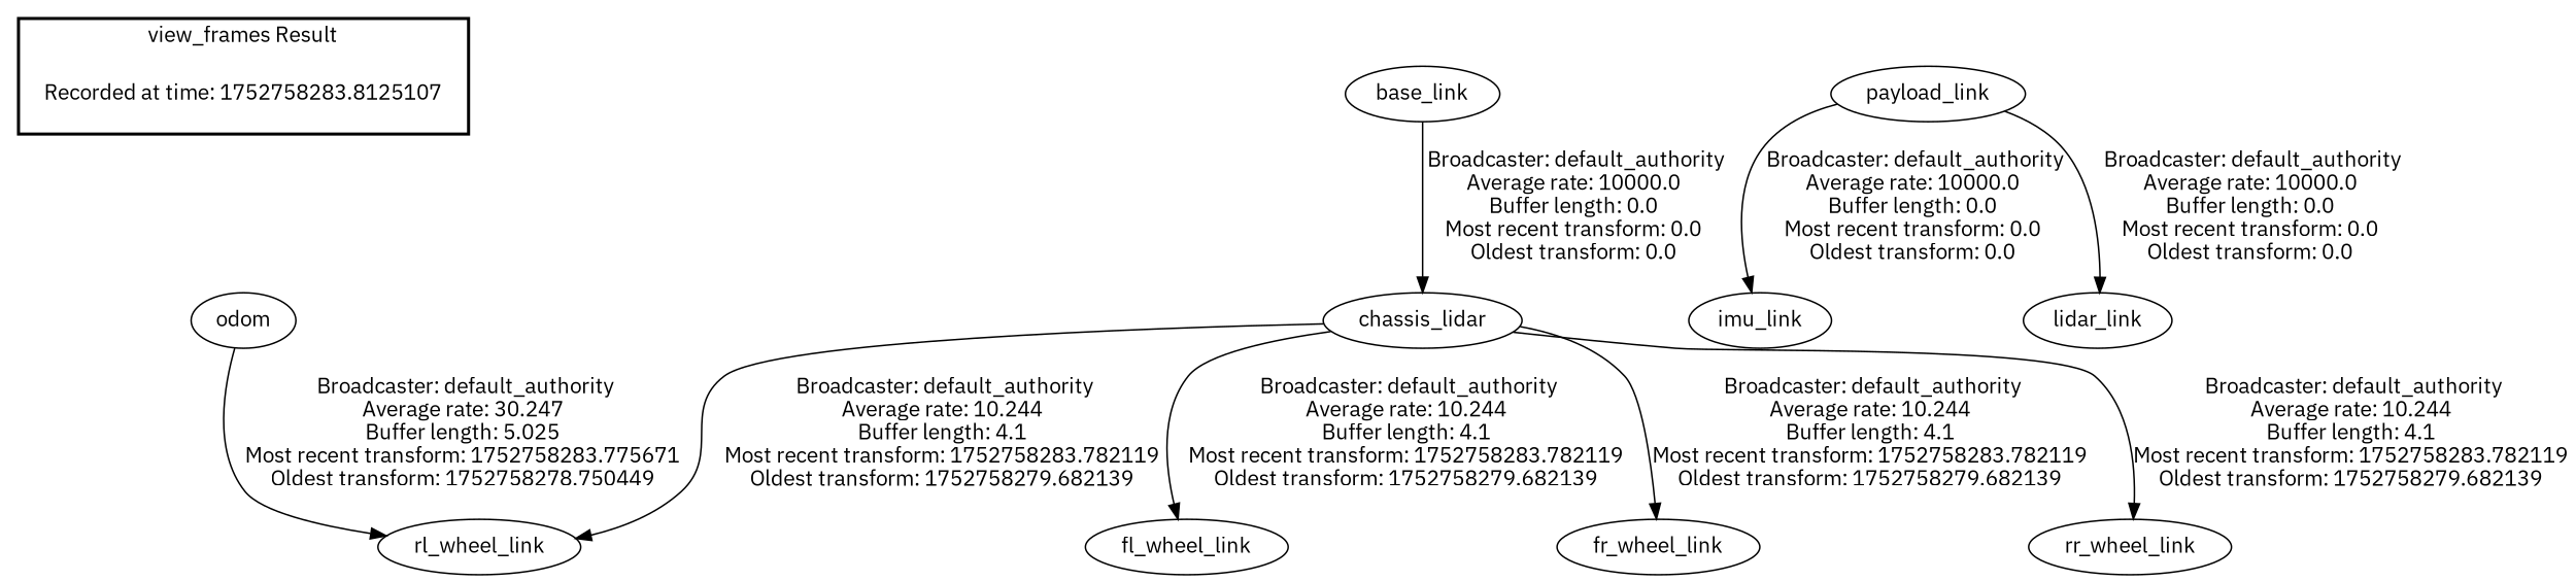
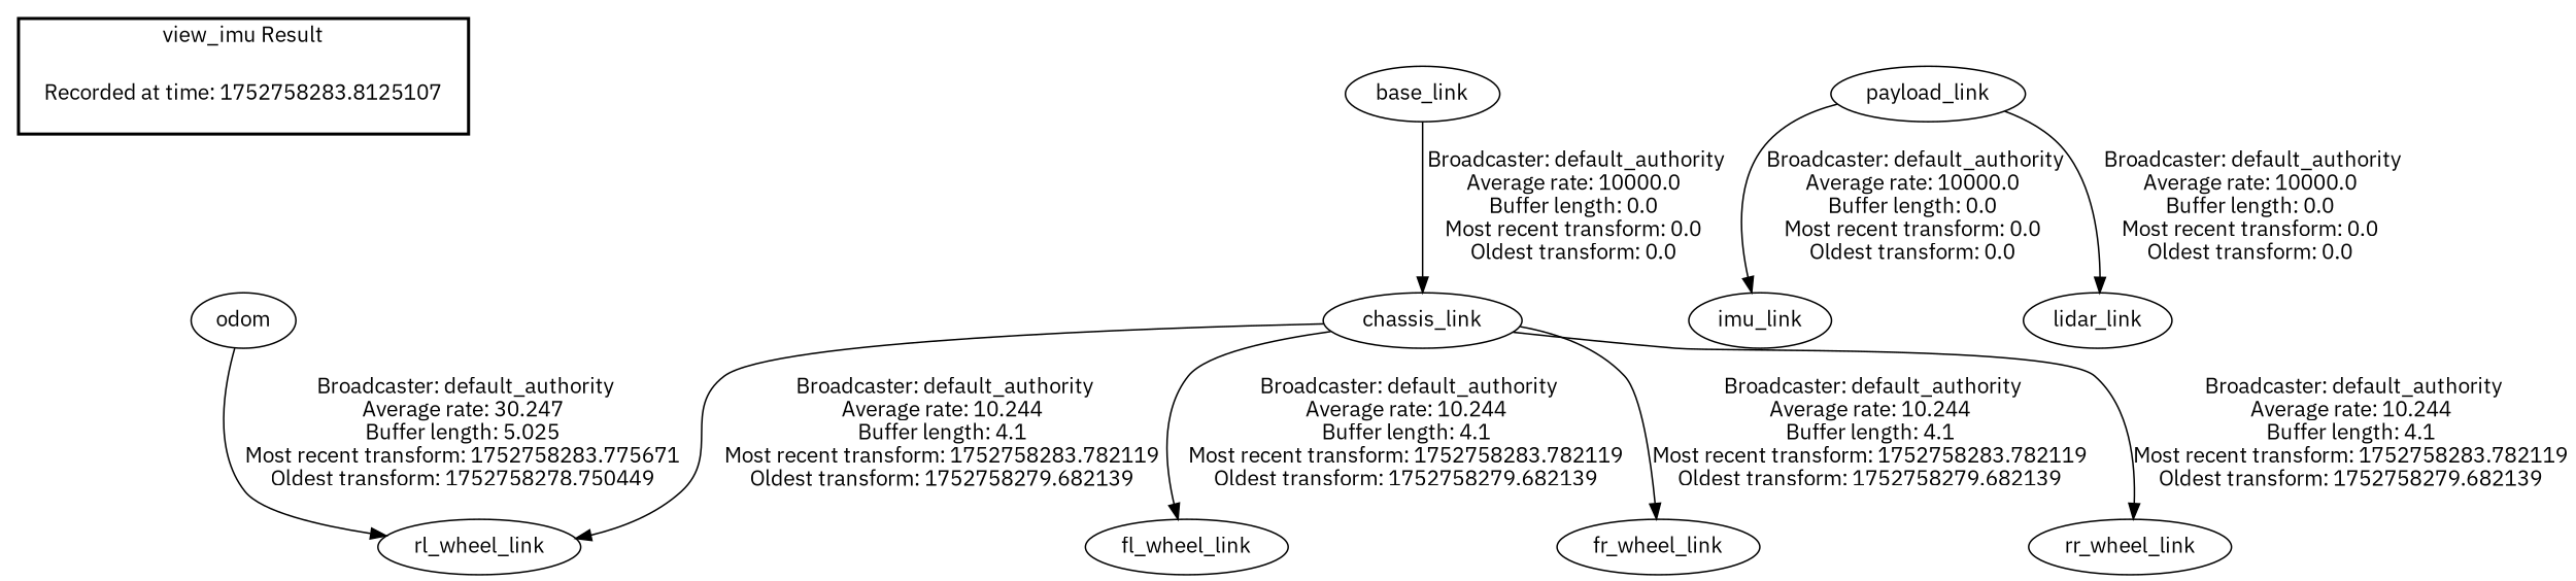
  digraph {
    fontname="IBM Plex Sans"
    node [fontname="IBM Plex Sans"]
    edge [fontname="IBM Plex Sans"]
    "Recorded at time: 1752758283.8125107" [shape=plaintext]
    odom
    rl_wheel_link
    base_link
-   chassis_link [label=chassis_lidar]
+   chassis_link
    fl_wheel_link
    fr_wheel_link
    rr_wheel_link
    payload_link
    imu_link
    lidar_link
    subgraph cluster_1 {
      color=black
-     label="view_frames Result"
+     label="view_imu Result"
      style=bold
      "Recorded at time: 1752758283.8125107"
    }
    "Recorded at time: 1752758283.8125107" -> odom [style=invis]
    odom -> rl_wheel_link [label=" Broadcaster: default_authority\nAverage rate: 30.247\nBuffer length: 5.025\nMost recent transform: 1752758283.775671\nOldest transform: 1752758278.750449\n"]
    base_link -> chassis_link [label=" Broadcaster: default_authority\nAverage rate: 10000.0\nBuffer length: 0.0\nMost recent transform: 0.0\nOldest transform: 0.0\n"]
    chassis_link -> rl_wheel_link [label=" Broadcaster: default_authority\nAverage rate: 10.244\nBuffer length: 4.1\nMost recent transform: 1752758283.782119\nOldest transform: 1752758279.682139\n"]
    chassis_link -> fl_wheel_link [label=" Broadcaster: default_authority\nAverage rate: 10.244\nBuffer length: 4.1\nMost recent transform: 1752758283.782119\nOldest transform: 1752758279.682139\n"]
    chassis_link -> fr_wheel_link [label=" Broadcaster: default_authority\nAverage rate: 10.244\nBuffer length: 4.1\nMost recent transform: 1752758283.782119\nOldest transform: 1752758279.682139\n"]
    chassis_link -> rr_wheel_link [label=" Broadcaster: default_authority\nAverage rate: 10.244\nBuffer length: 4.1\nMost recent transform: 1752758283.782119\nOldest transform: 1752758279.682139\n"]
    payload_link -> imu_link [label=" Broadcaster: default_authority\nAverage rate: 10000.0\nBuffer length: 0.0\nMost recent transform: 0.0\nOldest transform: 0.0\n"]
    payload_link -> lidar_link [label=" Broadcaster: default_authority\nAverage rate: 10000.0\nBuffer length: 0.0\nMost recent transform: 0.0\nOldest transform: 0.0\n"]
  }
